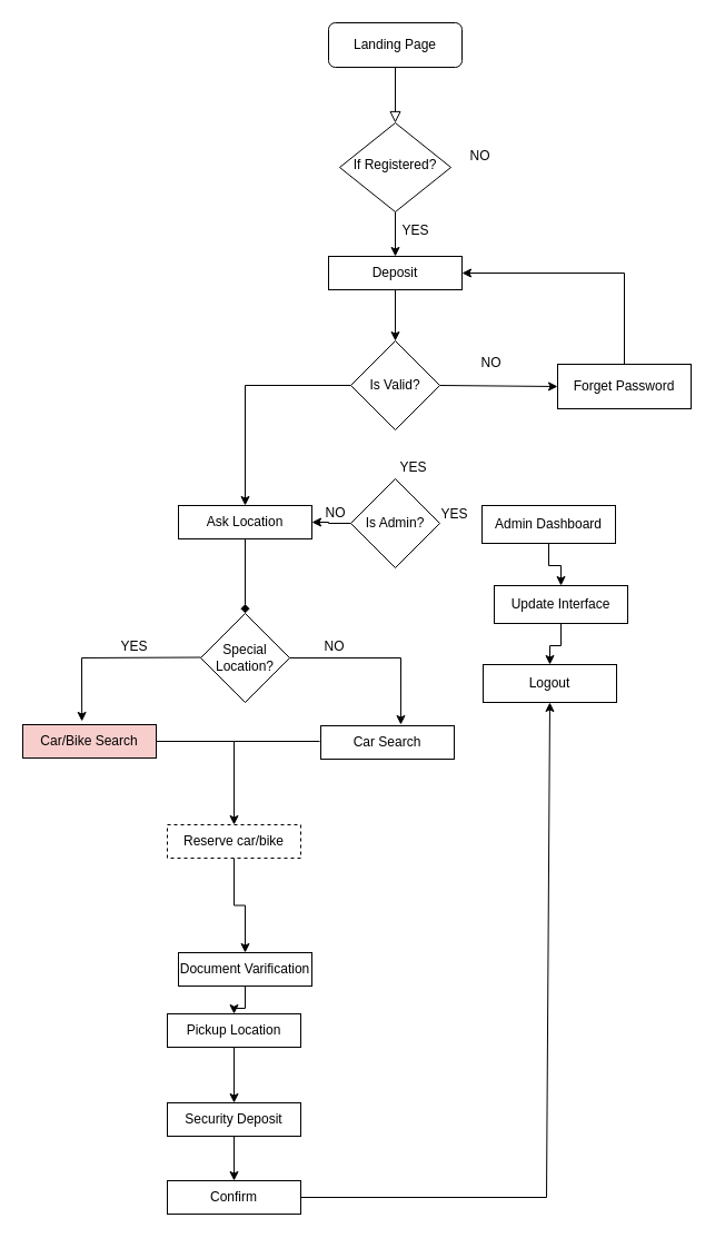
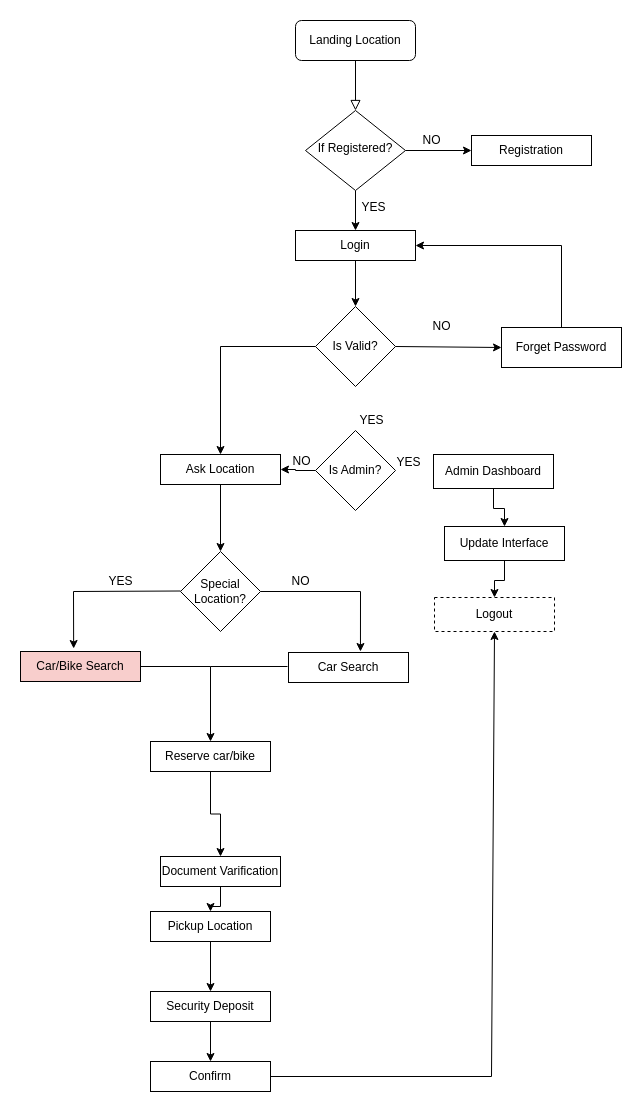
  <mxCell id="0" />
  <mxCell id="1" parent="0" />
  <mxCell id="2" value="" style="rounded=0;html=1;jettySize=auto;orthogonalLoop=1;fontSize=11;endArrow=block;endFill=0;endSize=8;strokeWidth=1;shadow=0;labelBackgroundColor=none;edgeStyle=orthogonalEdgeStyle;" parent="1" source="3" target="6" edge="1"><mxGeometry relative="1" as="geometry" /></mxCell>
- <mxCell id="3" value="Landing Page" style="rounded=1;whiteSpace=wrap;html=1;fontSize=12;glass=0;strokeWidth=1;shadow=0;" parent="1" vertex="1"><mxGeometry x="295" y="20" width="120" height="40" as="geometry" /></mxCell>
+ <mxCell id="3" value="Landing Location" style="rounded=1;whiteSpace=wrap;html=1;fontSize=12;glass=0;strokeWidth=1;shadow=0;" parent="1" vertex="1"><mxGeometry x="295" y="20" width="120" height="40" as="geometry" /></mxCell>
+ <mxCell id="4" value="" style="edgeStyle=orthogonalEdgeStyle;rounded=0;orthogonalLoop=1;jettySize=auto;html=1;" edge="1" parent="1" source="6" target="11"><mxGeometry relative="1" as="geometry" /></mxCell>
  <mxCell id="5" value="" style="edgeStyle=orthogonalEdgeStyle;rounded=0;orthogonalLoop=1;jettySize=auto;html=1;" edge="1" parent="1" source="6" target="8"><mxGeometry relative="1" as="geometry" /></mxCell>
  <mxCell id="6" value="If Registered?" style="rhombus;whiteSpace=wrap;html=1;shadow=0;fontFamily=Helvetica;fontSize=12;align=center;strokeWidth=1;spacing=6;spacingTop=-4;" parent="1" vertex="1"><mxGeometry x="305" y="110" width="100" height="80" as="geometry" /></mxCell>
  <mxCell id="7" value="" style="edgeStyle=orthogonalEdgeStyle;rounded=0;orthogonalLoop=1;jettySize=auto;html=1;" edge="1" parent="1" source="8" target="10"><mxGeometry relative="1" as="geometry" /></mxCell>
- <mxCell id="8" value="Deposit" style="rounded=0;whiteSpace=wrap;html=1;" vertex="1" parent="1"><mxGeometry x="295" y="230" width="120" height="30" as="geometry" /></mxCell>
+ <mxCell id="8" value="Login" style="rounded=0;whiteSpace=wrap;html=1;" vertex="1" parent="1"><mxGeometry x="295" y="230" width="120" height="30" as="geometry" /></mxCell>
  <mxCell id="9" value="" style="edgeStyle=orthogonalEdgeStyle;rounded=0;orthogonalLoop=1;jettySize=auto;html=1;" edge="1" parent="1" source="10" target="15"><mxGeometry relative="1" as="geometry" /></mxCell>
  <mxCell id="10" value="Is Valid?" style="rhombus;whiteSpace=wrap;html=1;" vertex="1" parent="1"><mxGeometry x="315" y="306" width="80" height="80" as="geometry" /></mxCell>
+ <mxCell id="11" value="Registration" style="rounded=0;whiteSpace=wrap;html=1;" vertex="1" parent="1"><mxGeometry x="471" y="135" width="120" height="30" as="geometry" /></mxCell>
  <mxCell id="12" value="NO" style="text;html=1;align=center;verticalAlign=middle;resizable=0;points=[];autosize=1;strokeColor=none;fillColor=none;" vertex="1" parent="1"><mxGeometry x="411" y="125" width="40" height="30" as="geometry" /></mxCell>
  <mxCell id="13" value="YES" style="text;html=1;align=center;verticalAlign=middle;resizable=0;points=[];autosize=1;strokeColor=none;fillColor=none;" vertex="1" parent="1"><mxGeometry x="348" y="192" width="50" height="30" as="geometry" /></mxCell>
- <mxCell id="14" value="" style="edgeStyle=orthogonalEdgeStyle;rounded=0;orthogonalLoop=1;jettySize=auto;html=1;endArrow=diamond;" edge="1" parent="1" source="15" target="16"><mxGeometry relative="1" as="geometry" /></mxCell>
+ <mxCell id="14" value="" style="edgeStyle=orthogonalEdgeStyle;rounded=0;orthogonalLoop=1;jettySize=auto;html=1;" edge="1" parent="1" source="15" target="16"><mxGeometry relative="1" as="geometry" /></mxCell>
  <mxCell id="15" value="Ask Location" style="rounded=0;whiteSpace=wrap;html=1;" vertex="1" parent="1"><mxGeometry x="160" y="454" width="120" height="30" as="geometry" /></mxCell>
  <mxCell id="16" value="Special Location?" style="rhombus;whiteSpace=wrap;html=1;" vertex="1" parent="1"><mxGeometry x="180" y="551" width="80" height="80" as="geometry" /></mxCell>
  <mxCell id="17" value="Car/Bike Search" style="rounded=0;whiteSpace=wrap;html=1;fillColor=#f8cecc;" vertex="1" parent="1"><mxGeometry x="20" y="651" width="120" height="30" as="geometry" /></mxCell>
  <mxCell id="18" value="" style="endArrow=classic;html=1;rounded=0;entryX=0.443;entryY=-0.1;entryDx=0;entryDy=0;entryPerimeter=0;" edge="1" parent="1" target="17"><mxGeometry width="50" height="50" relative="1" as="geometry"><mxPoint x="180" y="590.5" as="sourcePoint" /><mxPoint x="70" y="590.5" as="targetPoint" /><Array as="points"><mxPoint x="73" y="591" /></Array></mxGeometry></mxCell>
  <mxCell id="19" value="YES" style="text;html=1;align=center;verticalAlign=middle;resizable=0;points=[];autosize=1;strokeColor=none;fillColor=none;" vertex="1" parent="1"><mxGeometry x="95" y="566" width="50" height="30" as="geometry" /></mxCell>
  <mxCell id="20" value="Car Search" style="rounded=0;whiteSpace=wrap;html=1;" vertex="1" parent="1"><mxGeometry x="288" y="652" width="120" height="30" as="geometry" /></mxCell>
  <mxCell id="21" value="" style="endArrow=classic;html=1;rounded=0;entryX=0.608;entryY=0;entryDx=0;entryDy=0;entryPerimeter=0;exitX=1;exitY=0.5;exitDx=0;exitDy=0;" edge="1" parent="1" source="16"><mxGeometry width="50" height="50" relative="1" as="geometry"><mxPoint x="260" y="586" as="sourcePoint" /><mxPoint x="359.96" y="651" as="targetPoint" /><Array as="points"><mxPoint x="360" y="591" /></Array></mxGeometry></mxCell>
  <mxCell id="22" value="NO" style="text;html=1;align=center;verticalAlign=middle;resizable=0;points=[];autosize=1;strokeColor=none;fillColor=none;" vertex="1" parent="1"><mxGeometry x="280" y="566" width="40" height="30" as="geometry" /></mxCell>
  <mxCell id="23" value="" style="edgeStyle=orthogonalEdgeStyle;rounded=0;orthogonalLoop=1;jettySize=auto;html=1;" edge="1" parent="1" source="24" target="26"><mxGeometry relative="1" as="geometry" /></mxCell>
- <mxCell id="24" value="Reserve car/bike" style="rounded=0;whiteSpace=wrap;html=1;dashed=1;" vertex="1" parent="1"><mxGeometry x="150" y="741" width="120" height="30" as="geometry" /></mxCell>
+ <mxCell id="24" value="Reserve car/bike" style="rounded=0;whiteSpace=wrap;html=1;" vertex="1" parent="1"><mxGeometry x="150" y="741" width="120" height="30" as="geometry" /></mxCell>
  <mxCell id="25" value="" style="edgeStyle=orthogonalEdgeStyle;rounded=0;orthogonalLoop=1;jettySize=auto;html=1;" edge="1" parent="1" source="26" target="28"><mxGeometry relative="1" as="geometry" /></mxCell>
  <mxCell id="26" value="Document Varification" style="rounded=0;whiteSpace=wrap;html=1;" vertex="1" parent="1"><mxGeometry x="160" y="856" width="120" height="30" as="geometry" /></mxCell>
  <mxCell id="27" value="" style="edgeStyle=orthogonalEdgeStyle;rounded=0;orthogonalLoop=1;jettySize=auto;html=1;" edge="1" parent="1" source="28" target="30"><mxGeometry relative="1" as="geometry" /></mxCell>
  <mxCell id="28" value="Pickup Location&lt;span style=&quot;color: rgba(0, 0, 0, 0); font-family: monospace; font-size: 0px; text-align: start;&quot;&gt;%3CmxGraphModel%3E%3Croot%3E%3CmxCell%20id%3D%220%22%2F%3E%3CmxCell%20id%3D%221%22%20parent%3D%220%22%2F%3E%3CmxCell%20id%3D%222%22%20value%3D%22Reserve%20car%2Fbike%22%20style%3D%22rounded%3D0%3BwhiteSpace%3Dwrap%3Bhtml%3D1%3B%22%20vertex%3D%221%22%20parent%3D%221%22%3E%3CmxGeometry%20x%3D%22190%22%20y%3D%22760%22%20width%3D%22120%22%20height%3D%2230%22%20as%3D%22geometry%22%2F%3E%3C%2FmxCell%3E%3C%2Froot%3E%3C%2FmxGraphModel%3E&lt;/span&gt;" style="rounded=0;whiteSpace=wrap;html=1;" vertex="1" parent="1"><mxGeometry x="150" y="911" width="120" height="30" as="geometry" /></mxCell>
  <mxCell id="29" value="" style="edgeStyle=orthogonalEdgeStyle;rounded=0;orthogonalLoop=1;jettySize=auto;html=1;" edge="1" parent="1" source="30" target="31"><mxGeometry relative="1" as="geometry" /></mxCell>
  <mxCell id="30" value="Security Deposit" style="rounded=0;whiteSpace=wrap;html=1;" vertex="1" parent="1"><mxGeometry x="150" y="991" width="120" height="30" as="geometry" /></mxCell>
  <mxCell id="31" value="Confirm" style="rounded=0;whiteSpace=wrap;html=1;" vertex="1" parent="1"><mxGeometry x="150" y="1061" width="120" height="30" as="geometry" /></mxCell>
  <mxCell id="32" value="" style="endArrow=classic;html=1;rounded=0;entryX=0.5;entryY=0;entryDx=0;entryDy=0;exitX=1;exitY=0.5;exitDx=0;exitDy=0;" edge="1" parent="1" source="17" target="24"><mxGeometry width="50" height="50" relative="1" as="geometry"><mxPoint x="160" y="681" as="sourcePoint" /><mxPoint x="220" y="731" as="targetPoint" /><Array as="points"><mxPoint x="210" y="666" /></Array></mxGeometry></mxCell>
  <mxCell id="33" value="" style="endArrow=none;html=1;rounded=0;entryX=0;entryY=0.5;entryDx=0;entryDy=0;" edge="1" parent="1"><mxGeometry width="50" height="50" relative="1" as="geometry"><mxPoint x="210" y="666" as="sourcePoint" /><mxPoint x="287" y="666" as="targetPoint" /></mxGeometry></mxCell>
  <mxCell id="34" value="" style="endArrow=classic;html=1;rounded=0;entryX=0;entryY=0.5;entryDx=0;entryDy=0;" edge="1" parent="1" target="35"><mxGeometry width="50" height="50" relative="1" as="geometry"><mxPoint x="395" y="346" as="sourcePoint" /><mxPoint x="501" y="326.205" as="targetPoint" /></mxGeometry></mxCell>
  <mxCell id="35" value="Forget Password" style="rounded=0;whiteSpace=wrap;html=1;" vertex="1" parent="1"><mxGeometry x="501" y="327" width="120" height="40" as="geometry" /></mxCell>
  <mxCell id="36" value="" style="endArrow=classic;html=1;rounded=0;entryX=1;entryY=0.5;entryDx=0;entryDy=0;exitX=0.5;exitY=0;exitDx=0;exitDy=0;" edge="1" parent="1" source="35" target="8"><mxGeometry width="50" height="50" relative="1" as="geometry"><mxPoint x="561" y="310" as="sourcePoint" /><mxPoint x="561" y="220" as="targetPoint" /><Array as="points"><mxPoint x="561" y="245" /></Array></mxGeometry></mxCell>
  <mxCell id="37" value="NO" style="text;html=1;align=center;verticalAlign=middle;resizable=0;points=[];autosize=1;strokeColor=none;fillColor=none;" vertex="1" parent="1"><mxGeometry x="421" y="311" width="40" height="30" as="geometry" /></mxCell>
  <mxCell id="38" value="" style="edgeStyle=orthogonalEdgeStyle;rounded=0;orthogonalLoop=1;jettySize=auto;html=1;" edge="1" parent="1" source="39" target="15"><mxGeometry relative="1" as="geometry" /></mxCell>
  <mxCell id="39" value="Is Admin?" style="rhombus;whiteSpace=wrap;html=1;" vertex="1" parent="1"><mxGeometry x="315" y="430" width="80" height="80" as="geometry" /></mxCell>
  <mxCell id="40" value="NO" style="text;html=1;align=center;verticalAlign=middle;resizable=0;points=[];autosize=1;strokeColor=none;fillColor=none;" vertex="1" parent="1"><mxGeometry x="281" y="446" width="40" height="30" as="geometry" /></mxCell>
  <mxCell id="41" value="YES" style="text;html=1;align=center;verticalAlign=middle;resizable=0;points=[];autosize=1;strokeColor=none;fillColor=none;" vertex="1" parent="1"><mxGeometry x="346" y="405" width="50" height="30" as="geometry" /></mxCell>
  <mxCell id="42" value="" style="edgeStyle=orthogonalEdgeStyle;rounded=0;orthogonalLoop=1;jettySize=auto;html=1;" edge="1" parent="1" source="43" target="46"><mxGeometry relative="1" as="geometry" /></mxCell>
  <mxCell id="43" value="Admin Dashboard" style="rounded=0;whiteSpace=wrap;html=1;" vertex="1" parent="1"><mxGeometry x="433" y="454" width="120" height="34" as="geometry" /></mxCell>
  <mxCell id="44" value="YES" style="text;html=1;align=center;verticalAlign=middle;resizable=0;points=[];autosize=1;strokeColor=none;fillColor=none;" vertex="1" parent="1"><mxGeometry x="383" y="447" width="50" height="30" as="geometry" /></mxCell>
  <mxCell id="45" value="" style="edgeStyle=orthogonalEdgeStyle;rounded=0;orthogonalLoop=1;jettySize=auto;html=1;" edge="1" parent="1" source="46" target="47"><mxGeometry relative="1" as="geometry" /></mxCell>
  <mxCell id="46" value="Update Interface" style="rounded=0;whiteSpace=wrap;html=1;" vertex="1" parent="1"><mxGeometry x="444" y="526" width="120" height="34" as="geometry" /></mxCell>
- <mxCell id="47" value="Logout" style="rounded=0;whiteSpace=wrap;html=1;" vertex="1" parent="1"><mxGeometry x="434" y="597" width="120" height="34" as="geometry" /></mxCell>
+ <mxCell id="47" value="Logout" style="rounded=0;whiteSpace=wrap;html=1;dashed=1;" vertex="1" parent="1"><mxGeometry x="434" y="597" width="120" height="34" as="geometry" /></mxCell>
  <mxCell id="48" value="" style="endArrow=classic;html=1;rounded=0;exitX=1;exitY=0.5;exitDx=0;exitDy=0;entryX=0.5;entryY=1;entryDx=0;entryDy=0;" edge="1" parent="1" source="31" target="47"><mxGeometry width="50" height="50" relative="1" as="geometry"><mxPoint x="351" y="790" as="sourcePoint" /><mxPoint x="401" y="740" as="targetPoint" /><Array as="points"><mxPoint x="491" y="1076" /></Array></mxGeometry></mxCell>
